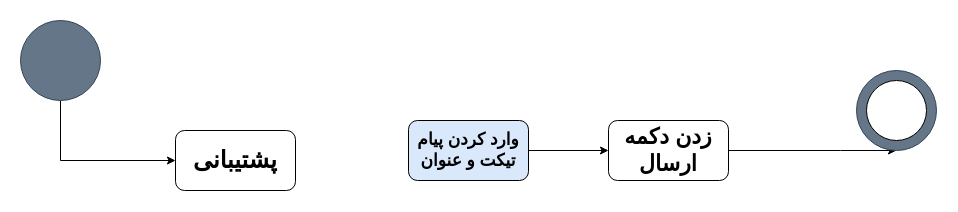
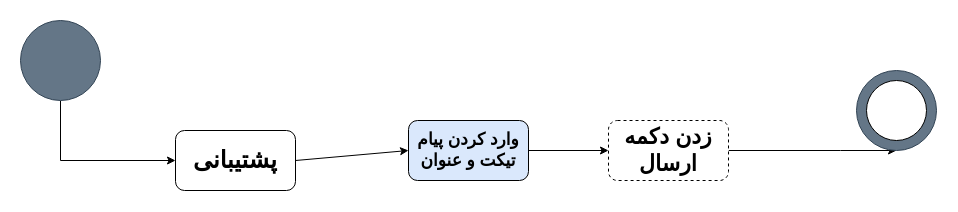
  <mxCell id="0" />
  <mxCell id="1" parent="0" />
  <mxCell id="2" value="&lt;font style=&quot;font-size: 24px&quot;&gt;&lt;b&gt;پشتیبانی&lt;/b&gt;&lt;/font&gt;" style="rounded=1;whiteSpace=wrap;html=1;" vertex="1" parent="1"><mxGeometry x="175" y="130" width="120" height="60" as="geometry" /></mxCell>
+ <mxCell id="3" value="" style="endArrow=classic;html=1;exitX=1;exitY=0.5;exitDx=0;exitDy=0;entryX=0;entryY=0.5;entryDx=0;entryDy=0;" edge="1" source="2" target="7" parent="1"><mxGeometry width="50" height="50" relative="1" as="geometry"><mxPoint x="290" y="180" as="sourcePoint" /><mxPoint x="320" y="150" as="targetPoint" /></mxGeometry></mxCell>
  <mxCell id="4" style="edgeStyle=orthogonalEdgeStyle;rounded=0;orthogonalLoop=1;jettySize=auto;html=1;exitX=0.5;exitY=1;exitDx=0;exitDy=0;entryX=0;entryY=0.5;entryDx=0;entryDy=0;" edge="1" source="5" target="2" parent="1"><mxGeometry relative="1" as="geometry" /></mxCell>
  <mxCell id="5" value="" style="ellipse;whiteSpace=wrap;html=1;aspect=fixed;fillColor=#647687;strokeColor=#314354;fontColor=#ffffff;" vertex="1" parent="1"><mxGeometry x="20" y="20" width="80" height="80" as="geometry" /></mxCell>
  <mxCell id="6" value="" style="edgeStyle=orthogonalEdgeStyle;rounded=0;orthogonalLoop=1;jettySize=auto;html=1;" edge="1" source="7" target="9" parent="1"><mxGeometry relative="1" as="geometry" /></mxCell>
  <mxCell id="7" value="&lt;b&gt;&lt;font style=&quot;font-size: 17px&quot;&gt;وارد کردن پیام تیکت و عنوان&lt;/font&gt;&lt;/b&gt;" style="rounded=1;whiteSpace=wrap;html=1;fillColor=#dae8fc;" vertex="1" parent="1"><mxGeometry x="408" y="120" width="120" height="60" as="geometry" /></mxCell>
  <mxCell id="8" style="edgeStyle=orthogonalEdgeStyle;rounded=0;orthogonalLoop=1;jettySize=auto;html=1;exitX=1;exitY=0.5;exitDx=0;exitDy=0;entryX=0.5;entryY=1;entryDx=0;entryDy=0;" edge="1" source="9" target="10" parent="1"><mxGeometry relative="1" as="geometry"><Array as="points"><mxPoint x="840" y="150" /><mxPoint x="840" y="150" /></Array></mxGeometry></mxCell>
- <mxCell id="9" value="&lt;font size=&quot;1&quot;&gt;&lt;b style=&quot;font-size: 22px&quot;&gt;زدن دکمه ارسال&lt;/b&gt;&lt;/font&gt;" style="rounded=1;whiteSpace=wrap;html=1;" vertex="1" parent="1"><mxGeometry x="608" y="120" width="120" height="60" as="geometry" /></mxCell>
+ <mxCell id="9" value="&lt;font size=&quot;1&quot;&gt;&lt;b style=&quot;font-size: 22px&quot;&gt;زدن دکمه ارسال&lt;/b&gt;&lt;/font&gt;" style="rounded=1;whiteSpace=wrap;html=1;dashed=1;" vertex="1" parent="1"><mxGeometry x="608" y="120" width="120" height="60" as="geometry" /></mxCell>
  <mxCell id="10" value="" style="ellipse;whiteSpace=wrap;html=1;aspect=fixed;fillColor=#647687;strokeColor=#314354;fontColor=#ffffff;" vertex="1" parent="1"><mxGeometry x="856" y="70" width="80" height="80" as="geometry" /></mxCell>
  <mxCell id="11" value="" style="ellipse;whiteSpace=wrap;html=1;aspect=fixed;" vertex="1" parent="1"><mxGeometry x="866" y="80" width="60" height="60" as="geometry" /></mxCell>
